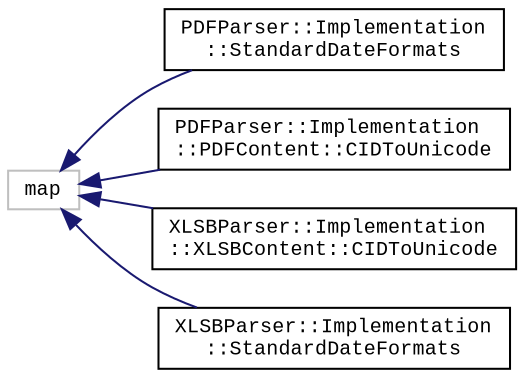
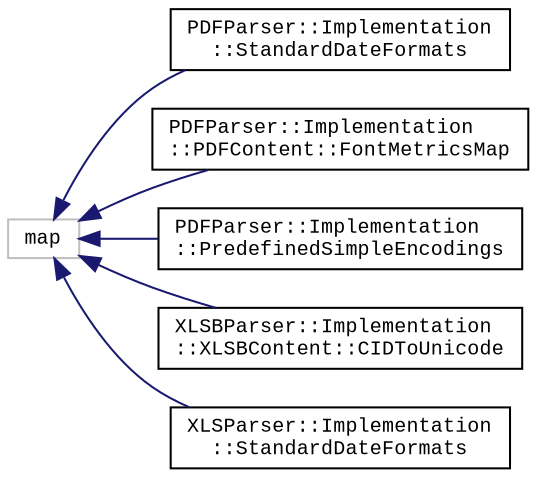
  digraph {
    fontname="Liberation Mono"
    rankdir=LR
    node [color=black fillcolor=white fontname="Liberation Mono" fontsize=10 shape=record style=filled]
    edge [color=midnightblue dir=back fontname="Liberation Mono" fontsize=10 labelfontname=Helvetica labelfontsize=10 style=solid]
    n1 [color=grey75 height=0.2 label=map width=0.4]
    n2 [height=0.2 label="PDFParser::Implementation\l::StandardDateFormats" width=0.4]
-   n3 [height=0.2 label="PDFParser::Implementation\l::PDFContent::CIDToUnicode" width=0.4]
+   n3 [height=0.2 label="PDFParser::Implementation\l::PDFContent::FontMetricsMap" width=0.4]
+   n4 [height=0.2 label="PDFParser::Implementation\l::PredefinedSimpleEncodings" width=0.4]
    n5 [height=0.2 label="XLSBParser::Implementation\l::XLSBContent::CIDToUnicode" width=0.4]
-   n6 [height=0.2 label="XLSBParser::Implementation\l::StandardDateFormats" width=0.4]
+   n6 [height=0.2 label="XLSParser::Implementation\l::StandardDateFormats" width=0.4]
    n1 -> n2
    n1 -> n3
+   n1 -> n4
    n1 -> n5
    n1 -> n6
  }
